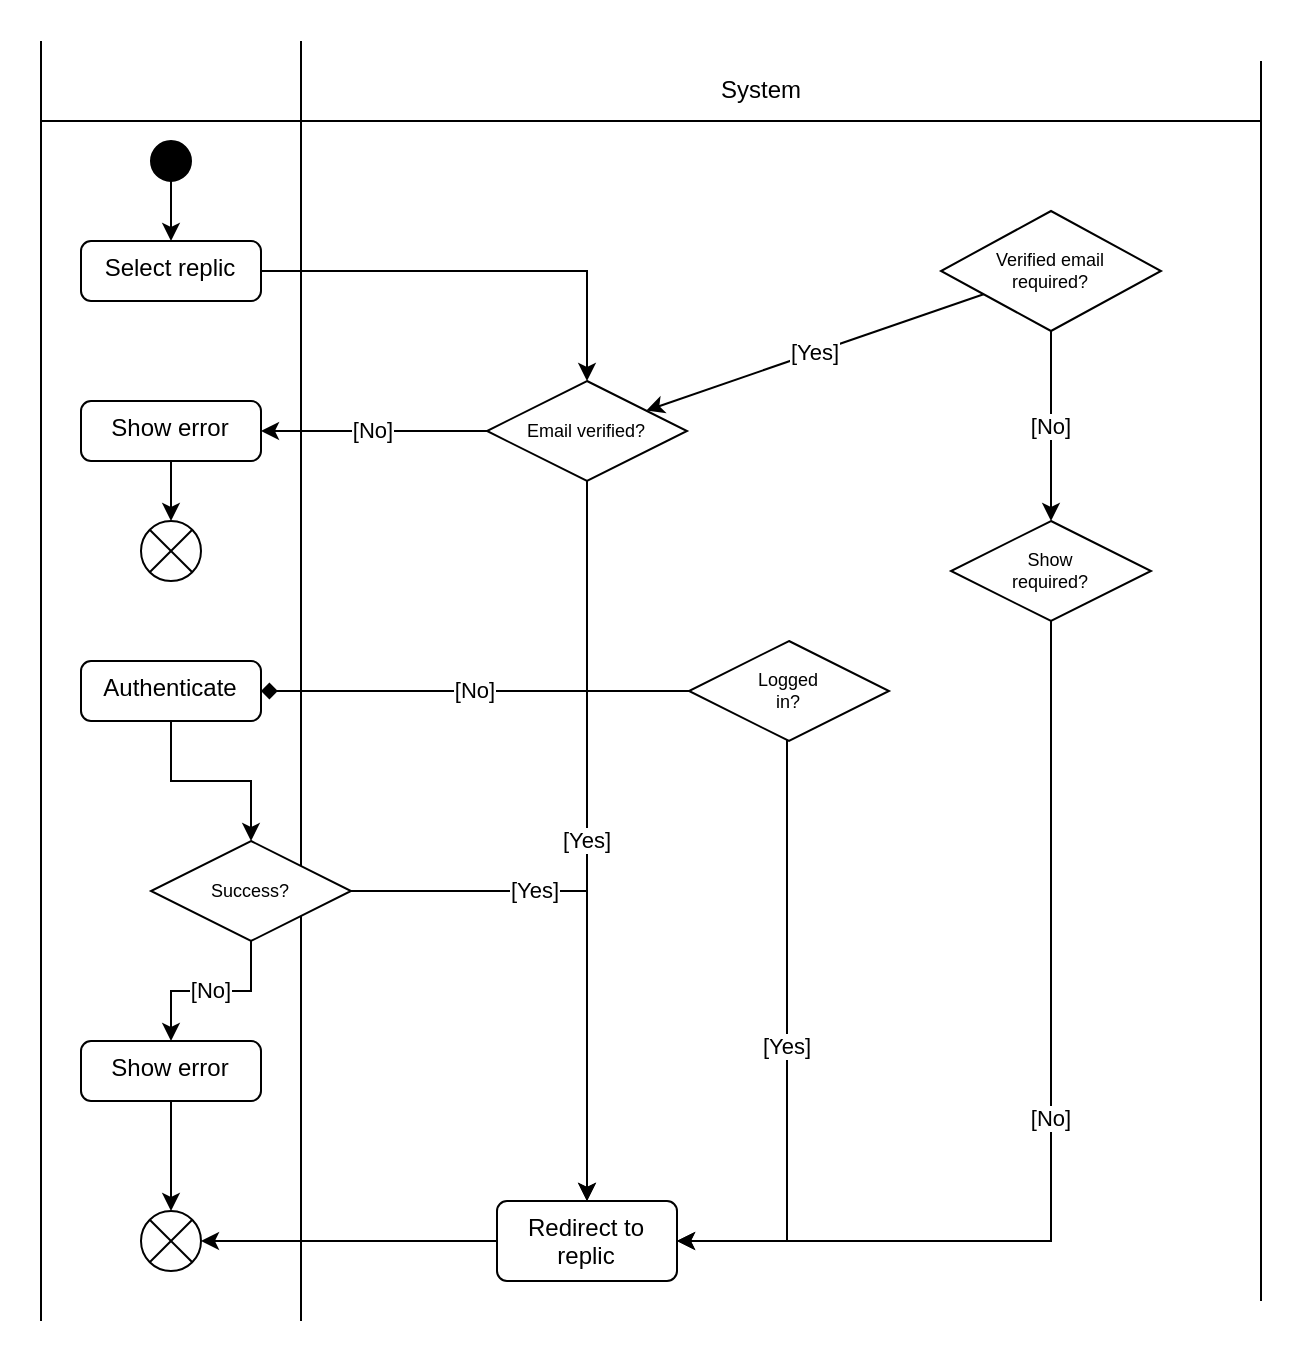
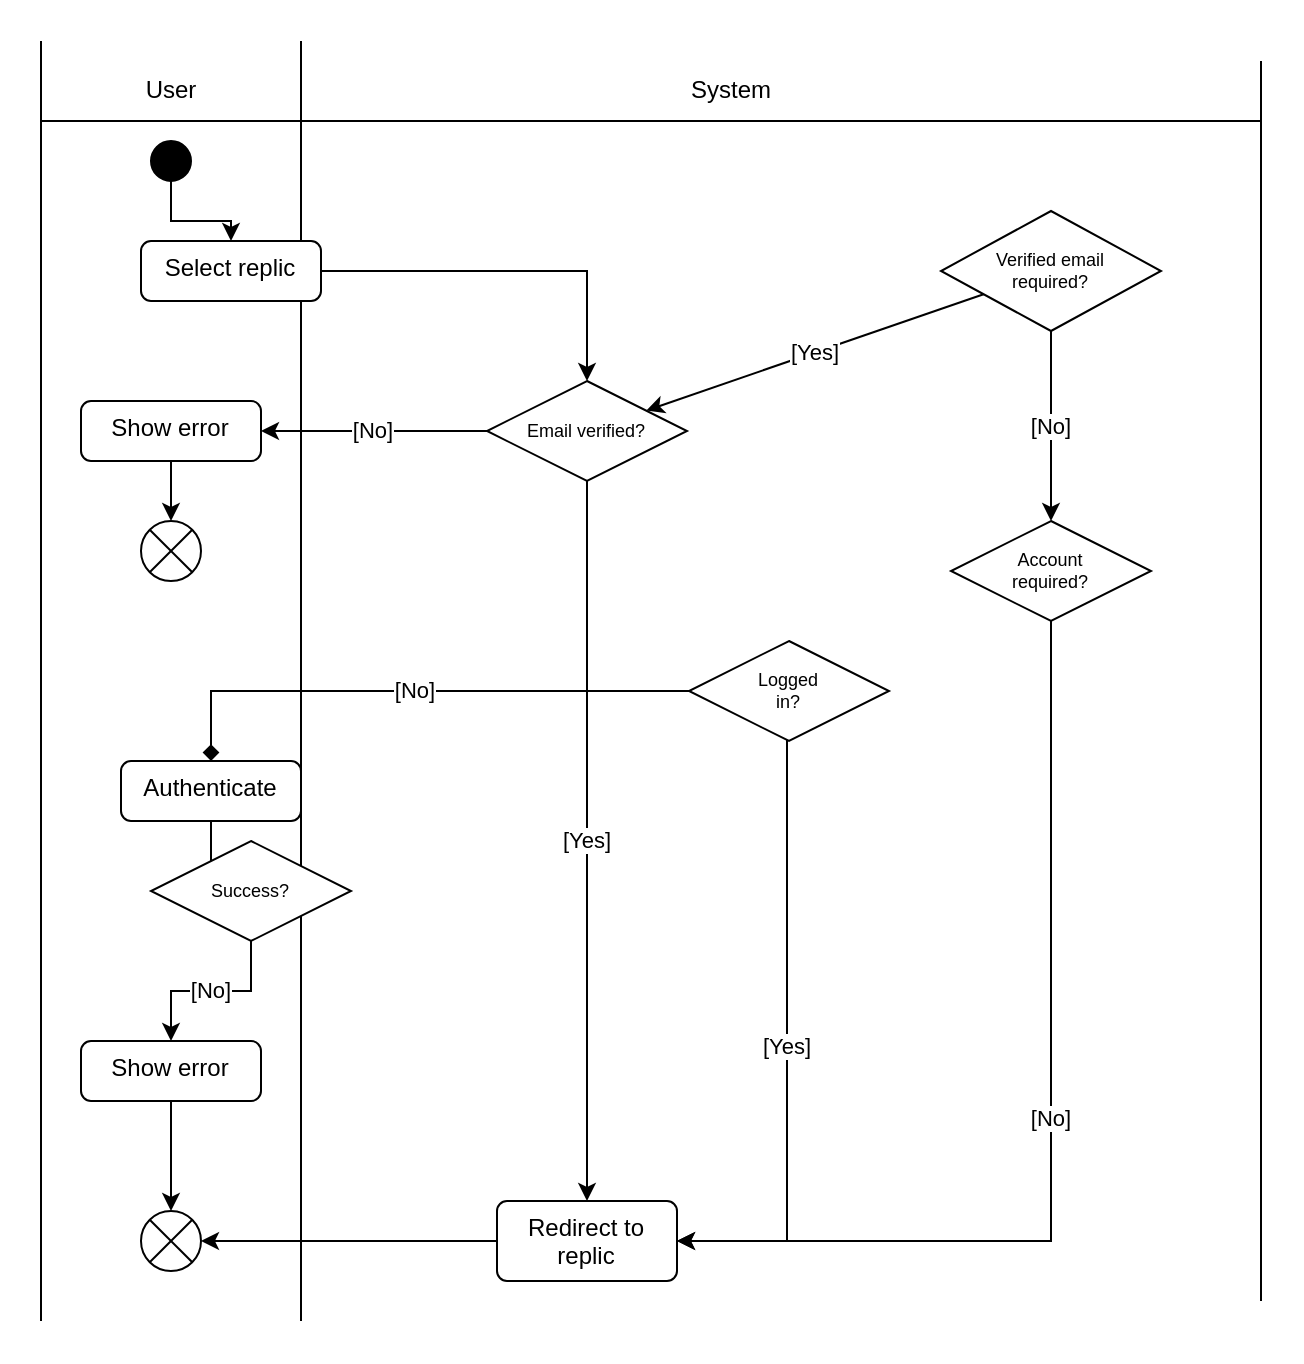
  <mxCell id="0" />
  <mxCell id="1" parent="0" />
- <mxCell id="3" value="System" style="text;html=1;align=center;verticalAlign=middle;resizable=0;points=[];autosize=1;strokeColor=none;fillColor=none;" parent="1" vertex="1"><mxGeometry x="350" y="30" width="60" height="30" as="geometry" /></mxCell>
+ <mxCell id="2" value="User" style="text;html=1;align=center;verticalAlign=middle;resizable=0;points=[];autosize=1;strokeColor=none;fillColor=none;" parent="1" vertex="1"><mxGeometry x="60" y="30" width="50" height="30" as="geometry" /></mxCell>
+ <mxCell id="3" value="System" style="text;html=1;align=center;verticalAlign=middle;resizable=0;points=[];autosize=1;strokeColor=none;fillColor=none;" parent="1" vertex="1"><mxGeometry x="335" y="30" width="60" height="30" as="geometry" /></mxCell>
  <mxCell id="4" value="" style="endArrow=none;html=1;rounded=0;" parent="1" edge="1"><mxGeometry width="50" height="50" relative="1" as="geometry"><mxPoint x="20" y="660" as="sourcePoint" /><mxPoint x="20" y="20" as="targetPoint" /></mxGeometry></mxCell>
  <mxCell id="5" value="" style="endArrow=none;html=1;rounded=0;" parent="1" edge="1"><mxGeometry width="50" height="50" relative="1" as="geometry"><mxPoint x="150" y="660" as="sourcePoint" /><mxPoint x="150" y="20" as="targetPoint" /></mxGeometry></mxCell>
  <mxCell id="6" value="" style="endArrow=none;html=1;rounded=0;" parent="1" edge="1"><mxGeometry width="50" height="50" relative="1" as="geometry"><mxPoint x="630" y="650" as="sourcePoint" /><mxPoint x="630" y="30" as="targetPoint" /></mxGeometry></mxCell>
  <mxCell id="7" value="" style="endArrow=none;html=1;rounded=0;" parent="1" edge="1"><mxGeometry width="50" height="50" relative="1" as="geometry"><mxPoint x="630" y="60" as="sourcePoint" /><mxPoint x="20" y="60" as="targetPoint" /></mxGeometry></mxCell>
  <mxCell id="8" style="edgeStyle=orthogonalEdgeStyle;rounded=0;orthogonalLoop=1;jettySize=auto;html=1;" parent="1" source="9" target="11" edge="1"><mxGeometry relative="1" as="geometry" /></mxCell>
  <mxCell id="9" value="" style="ellipse;fillColor=strokeColor;html=1;" parent="1" vertex="1"><mxGeometry x="75" y="70" width="20" height="20" as="geometry" /></mxCell>
  <mxCell id="10" style="edgeStyle=orthogonalEdgeStyle;rounded=0;orthogonalLoop=1;jettySize=auto;html=1;fontFamily=Helvetica;fontSize=9;fontColor=default;" parent="1" source="11" target="17" edge="1"><mxGeometry relative="1" as="geometry" /></mxCell>
- <mxCell id="11" value="Select replic" style="html=1;align=center;verticalAlign=top;rounded=1;absoluteArcSize=1;arcSize=10;dashed=0;whiteSpace=wrap;" parent="1" vertex="1"><mxGeometry x="40" y="120" width="90" height="30" as="geometry" /></mxCell>
+ <mxCell id="11" value="Select replic" style="html=1;align=center;verticalAlign=top;rounded=1;absoluteArcSize=1;arcSize=10;dashed=0;whiteSpace=wrap;" parent="1" vertex="1"><mxGeometry x="70" y="120" width="90" height="30" as="geometry" /></mxCell>
  <mxCell id="12" value="[No]" style="edgeStyle=orthogonalEdgeStyle;rounded=0;orthogonalLoop=1;jettySize=auto;html=1;" edge="1" parent="1" source="14" target="19"><mxGeometry relative="1" as="geometry" /></mxCell>
  <mxCell id="13" value="[Yes]" style="rounded=0;orthogonalLoop=1;jettySize=auto;html=1;" edge="1" parent="1" source="14" target="17"><mxGeometry relative="1" as="geometry" /></mxCell>
  <mxCell id="14" value="Verified email&#10;required?" style="rhombus;fontSize=9;" parent="1" vertex="1"><mxGeometry x="470" y="105" width="110" height="60" as="geometry" /></mxCell>
  <mxCell id="15" value="[Yes]" style="edgeStyle=orthogonalEdgeStyle;rounded=0;orthogonalLoop=1;jettySize=auto;html=1;" edge="1" parent="1" source="17" target="24"><mxGeometry relative="1" as="geometry" /></mxCell>
  <mxCell id="16" value="[No]" style="edgeStyle=orthogonalEdgeStyle;rounded=0;orthogonalLoop=1;jettySize=auto;html=1;" edge="1" parent="1" source="17" target="26"><mxGeometry relative="1" as="geometry" /></mxCell>
  <mxCell id="17" value="Email verified?" style="rhombus;fontSize=9;" vertex="1" parent="1"><mxGeometry x="243" y="190" width="100" height="50" as="geometry" /></mxCell>
  <mxCell id="18" value="[No]" style="edgeStyle=orthogonalEdgeStyle;rounded=0;orthogonalLoop=1;jettySize=auto;html=1;" edge="1" parent="1" source="19" target="24"><mxGeometry relative="1" as="geometry"><Array as="points"><mxPoint x="525" y="620" /></Array></mxGeometry></mxCell>
- <mxCell id="19" value="Show&#10;required?" style="rhombus;fontSize=9;" vertex="1" parent="1"><mxGeometry x="475" y="260" width="100" height="50" as="geometry" /></mxCell>
+ <mxCell id="19" value="Account&#10;required?" style="rhombus;fontSize=9;" vertex="1" parent="1"><mxGeometry x="475" y="260" width="100" height="50" as="geometry" /></mxCell>
  <mxCell id="20" value="[Yes]" style="edgeStyle=orthogonalEdgeStyle;rounded=0;orthogonalLoop=1;jettySize=auto;html=1;" edge="1" parent="1" source="22" target="24"><mxGeometry relative="1" as="geometry"><Array as="points"><mxPoint x="393" y="620" /></Array></mxGeometry></mxCell>
  <mxCell id="21" value="[No]" style="edgeStyle=orthogonalEdgeStyle;rounded=0;orthogonalLoop=1;jettySize=auto;html=1;endArrow=diamond;" edge="1" parent="1" source="22" target="29"><mxGeometry relative="1" as="geometry" /></mxCell>
  <mxCell id="22" value="Logged&#10;in?" style="rhombus;fontSize=9;" vertex="1" parent="1"><mxGeometry x="344" y="320" width="100" height="50" as="geometry" /></mxCell>
  <mxCell id="23" style="edgeStyle=orthogonalEdgeStyle;rounded=0;orthogonalLoop=1;jettySize=auto;html=1;" edge="1" parent="1" source="24" target="35"><mxGeometry relative="1" as="geometry" /></mxCell>
  <mxCell id="24" value="&lt;div&gt;Redirect to&lt;/div&gt;&lt;div&gt;replic&lt;/div&gt;" style="html=1;align=center;verticalAlign=top;rounded=1;absoluteArcSize=1;arcSize=10;dashed=0;whiteSpace=wrap;" vertex="1" parent="1"><mxGeometry x="248" y="600" width="90" height="40" as="geometry" /></mxCell>
  <mxCell id="25" style="edgeStyle=orthogonalEdgeStyle;rounded=0;orthogonalLoop=1;jettySize=auto;html=1;" edge="1" parent="1" source="26" target="27"><mxGeometry relative="1" as="geometry" /></mxCell>
  <mxCell id="26" value="Show error" style="html=1;align=center;verticalAlign=top;rounded=1;absoluteArcSize=1;arcSize=10;dashed=0;whiteSpace=wrap;" vertex="1" parent="1"><mxGeometry x="40" y="200" width="90" height="30" as="geometry" /></mxCell>
  <mxCell id="27" value="" style="shape=sumEllipse;perimeter=ellipsePerimeter;html=1;backgroundOutline=1;strokeColor=default;align=center;verticalAlign=middle;spacingBottom=7;fontFamily=Helvetica;fontSize=9;fontColor=default;fillColor=default;" vertex="1" parent="1"><mxGeometry x="70" y="260" width="30" height="30" as="geometry" /></mxCell>
  <mxCell id="28" style="edgeStyle=orthogonalEdgeStyle;rounded=0;orthogonalLoop=1;jettySize=auto;html=1;" edge="1" parent="1" source="29" target="32"><mxGeometry relative="1" as="geometry" /></mxCell>
- <mxCell id="29" value="Authenticate" style="html=1;align=center;verticalAlign=top;rounded=1;absoluteArcSize=1;arcSize=10;dashed=0;whiteSpace=wrap;" vertex="1" parent="1"><mxGeometry x="40" y="330" width="90" height="30" as="geometry" /></mxCell>
- <mxCell id="30" value="[Yes]" style="edgeStyle=orthogonalEdgeStyle;rounded=0;orthogonalLoop=1;jettySize=auto;html=1;" edge="1" parent="1" source="32" target="24"><mxGeometry x="-0.329" relative="1" as="geometry"><mxPoint as="offset" /></mxGeometry></mxCell>
+ <mxCell id="29" value="Authenticate" style="html=1;align=center;verticalAlign=top;rounded=1;absoluteArcSize=1;arcSize=10;dashed=0;whiteSpace=wrap;" vertex="1" parent="1"><mxGeometry x="60" y="380" width="90" height="30" as="geometry" /></mxCell>
  <mxCell id="31" value="[No]" style="edgeStyle=orthogonalEdgeStyle;rounded=0;orthogonalLoop=1;jettySize=auto;html=1;" edge="1" parent="1" source="32" target="34"><mxGeometry relative="1" as="geometry" /></mxCell>
  <mxCell id="32" value="Success?" style="rhombus;fontSize=9;" vertex="1" parent="1"><mxGeometry x="75" y="420" width="100" height="50" as="geometry" /></mxCell>
  <mxCell id="33" style="edgeStyle=orthogonalEdgeStyle;rounded=0;orthogonalLoop=1;jettySize=auto;html=1;" edge="1" parent="1" source="34" target="35"><mxGeometry relative="1" as="geometry" /></mxCell>
  <mxCell id="34" value="Show error" style="html=1;align=center;verticalAlign=top;rounded=1;absoluteArcSize=1;arcSize=10;dashed=0;whiteSpace=wrap;" vertex="1" parent="1"><mxGeometry x="40" y="520" width="90" height="30" as="geometry" /></mxCell>
  <mxCell id="35" value="" style="shape=sumEllipse;perimeter=ellipsePerimeter;html=1;backgroundOutline=1;strokeColor=default;align=center;verticalAlign=middle;spacingBottom=7;fontFamily=Helvetica;fontSize=9;fontColor=default;fillColor=default;" vertex="1" parent="1"><mxGeometry x="70" y="605" width="30" height="30" as="geometry" /></mxCell>
